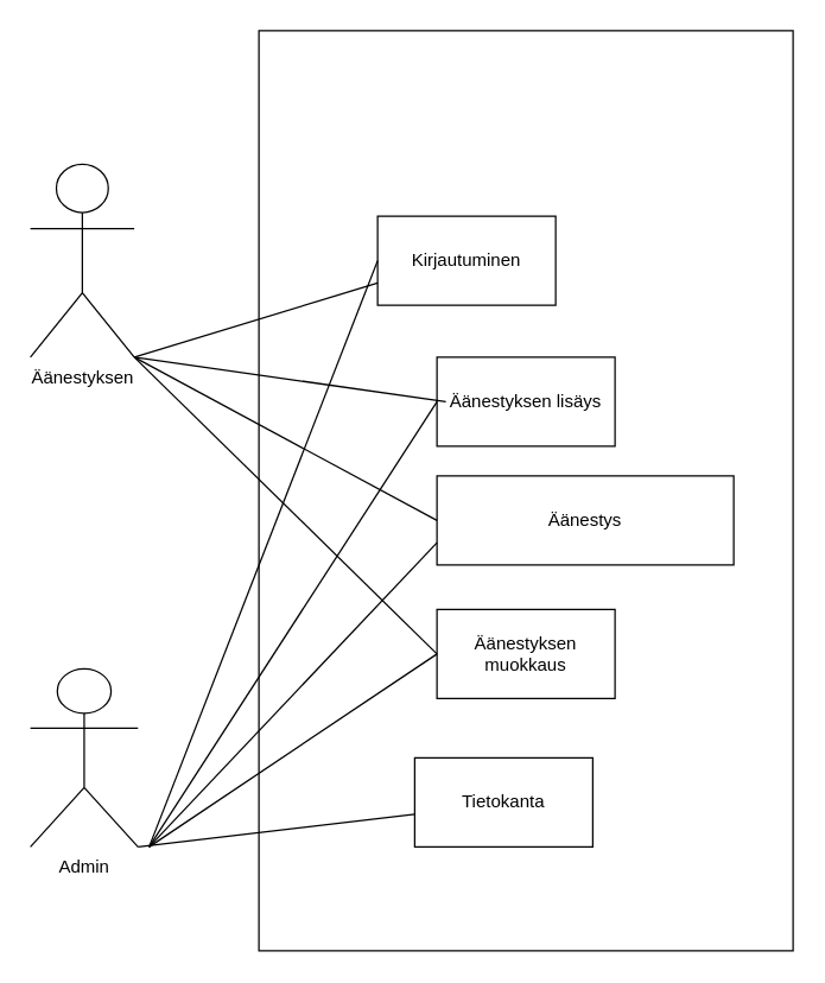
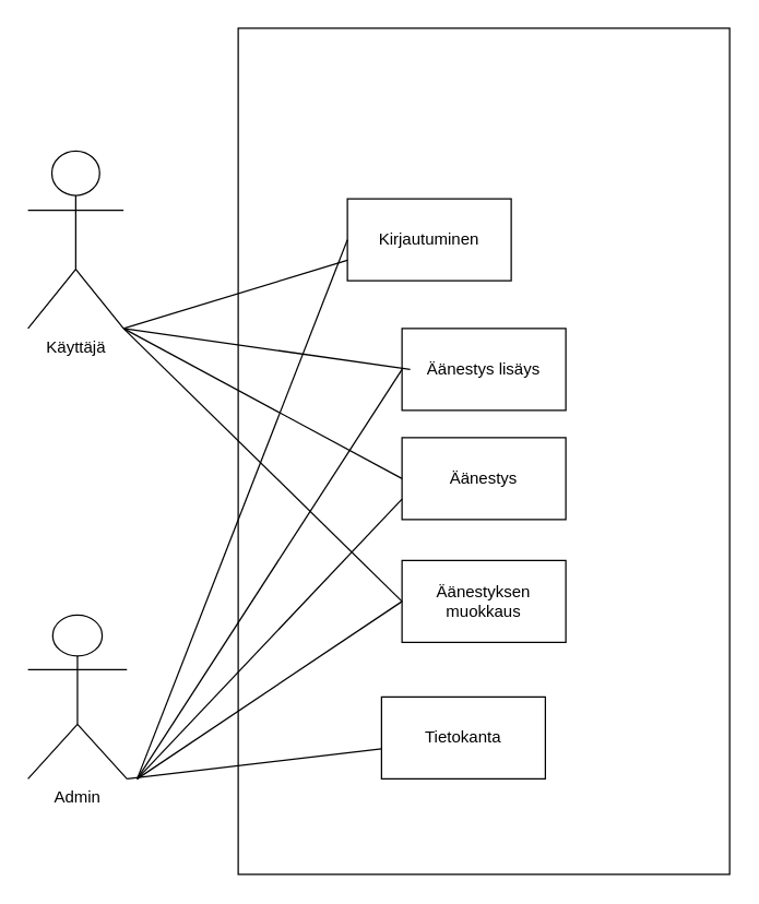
  <mxCell id="0" />
  <mxCell id="1" parent="0" />
  <mxCell id="2" value="" style="rounded=0;whiteSpace=wrap;html=1;" vertex="1" parent="1"><mxGeometry x="174" y="20" width="360" height="620" as="geometry" /></mxCell>
- <mxCell id="3" value="Äänestyksen" style="shape=umlActor;verticalLabelPosition=bottom;labelBackgroundColor=#ffffff;verticalAlign=top;html=1;outlineConnect=0;" vertex="1" parent="1"><mxGeometry x="20" y="110" width="70" height="130" as="geometry" /></mxCell>
+ <mxCell id="3" value="Käyttäjä" style="shape=umlActor;verticalLabelPosition=bottom;labelBackgroundColor=#ffffff;verticalAlign=top;html=1;outlineConnect=0;" vertex="1" parent="1"><mxGeometry x="20" y="110" width="70" height="130" as="geometry" /></mxCell>
  <mxCell id="4" value="Admin" style="shape=umlActor;verticalLabelPosition=bottom;labelBackgroundColor=#ffffff;verticalAlign=top;html=1;outlineConnect=0;" vertex="1" parent="1"><mxGeometry x="20" y="450" width="72.5" height="120" as="geometry" /></mxCell>
  <mxCell id="5" value="Kirjautuminen" style="rounded=0;whiteSpace=wrap;html=1;" vertex="1" parent="1"><mxGeometry x="254" y="145" width="120" height="60" as="geometry" /></mxCell>
- <mxCell id="6" value="Äänestyksen lisäys" style="rounded=0;whiteSpace=wrap;html=1;" vertex="1" parent="1"><mxGeometry x="294" y="240" width="120" height="60" as="geometry" /></mxCell>
- <mxCell id="7" value="Äänestys" style="rounded=0;whiteSpace=wrap;html=1;" vertex="1" parent="1"><mxGeometry x="294" y="320" width="200" height="60" as="geometry" /></mxCell>
+ <mxCell id="6" value="Äänestys lisäys" style="rounded=0;whiteSpace=wrap;html=1;" vertex="1" parent="1"><mxGeometry x="294" y="240" width="120" height="60" as="geometry" /></mxCell>
+ <mxCell id="7" value="Äänestys" style="rounded=0;whiteSpace=wrap;html=1;" vertex="1" parent="1"><mxGeometry x="294" y="320" width="120" height="60" as="geometry" /></mxCell>
  <mxCell id="8" value="Äänestyksen muokkaus" style="rounded=0;whiteSpace=wrap;html=1;" vertex="1" parent="1"><mxGeometry x="294" y="410" width="120" height="60" as="geometry" /></mxCell>
  <mxCell id="9" value="Tietokanta" style="rounded=0;whiteSpace=wrap;html=1;" vertex="1" parent="1"><mxGeometry x="279" y="510" width="120" height="60" as="geometry" /></mxCell>
  <mxCell id="10" value="" style="endArrow=none;html=1;exitX=1;exitY=1;exitDx=0;exitDy=0;exitPerimeter=0;entryX=0;entryY=0.633;entryDx=0;entryDy=0;entryPerimeter=0;" edge="1" parent="1" source="4" target="9"><mxGeometry width="50" height="50" relative="1" as="geometry"><mxPoint x="90" y="610" as="sourcePoint" /><mxPoint x="140" y="560" as="targetPoint" /></mxGeometry></mxCell>
  <mxCell id="11" value="" style="endArrow=none;html=1;entryX=0;entryY=0.5;entryDx=0;entryDy=0;" edge="1" parent="1" target="8"><mxGeometry width="50" height="50" relative="1" as="geometry"><mxPoint x="100" y="570" as="sourcePoint" /><mxPoint x="160" y="570" as="targetPoint" /></mxGeometry></mxCell>
  <mxCell id="12" value="" style="endArrow=none;html=1;entryX=0;entryY=0.75;entryDx=0;entryDy=0;" edge="1" parent="1" target="7"><mxGeometry width="50" height="50" relative="1" as="geometry"><mxPoint x="100" y="570" as="sourcePoint" /><mxPoint x="140" y="560" as="targetPoint" /></mxGeometry></mxCell>
  <mxCell id="13" value="" style="endArrow=none;html=1;entryX=0;entryY=0.5;entryDx=0;entryDy=0;" edge="1" parent="1" target="6"><mxGeometry width="50" height="50" relative="1" as="geometry"><mxPoint x="100" y="570" as="sourcePoint" /><mxPoint x="170" y="550" as="targetPoint" /></mxGeometry></mxCell>
  <mxCell id="14" value="" style="endArrow=none;html=1;entryX=0;entryY=0.5;entryDx=0;entryDy=0;" edge="1" parent="1" target="5"><mxGeometry width="50" height="50" relative="1" as="geometry"><mxPoint x="100" y="570" as="sourcePoint" /><mxPoint x="150" y="530" as="targetPoint" /></mxGeometry></mxCell>
  <mxCell id="15" value="" style="endArrow=none;html=1;exitX=1;exitY=1;exitDx=0;exitDy=0;exitPerimeter=0;entryX=0;entryY=0.75;entryDx=0;entryDy=0;" edge="1" parent="1" source="3" target="5"><mxGeometry width="50" height="50" relative="1" as="geometry"><mxPoint x="120" y="270" as="sourcePoint" /><mxPoint x="170" y="220" as="targetPoint" /></mxGeometry></mxCell>
  <mxCell id="16" value="" style="endArrow=none;html=1;exitX=1;exitY=1;exitDx=0;exitDy=0;exitPerimeter=0;" edge="1" parent="1" source="3"><mxGeometry width="50" height="50" relative="1" as="geometry"><mxPoint x="110" y="300" as="sourcePoint" /><mxPoint x="300" y="270" as="targetPoint" /></mxGeometry></mxCell>
  <mxCell id="17" value="" style="endArrow=none;html=1;entryX=0;entryY=0.5;entryDx=0;entryDy=0;" edge="1" parent="1" target="7"><mxGeometry width="50" height="50" relative="1" as="geometry"><mxPoint x="90" y="240" as="sourcePoint" /><mxPoint x="180" y="280" as="targetPoint" /></mxGeometry></mxCell>
  <mxCell id="18" value="" style="endArrow=none;html=1;entryX=0;entryY=0.5;entryDx=0;entryDy=0;" edge="1" parent="1" target="8"><mxGeometry width="50" height="50" relative="1" as="geometry"><mxPoint x="90" y="240" as="sourcePoint" /><mxPoint x="160" y="300" as="targetPoint" /></mxGeometry></mxCell>
